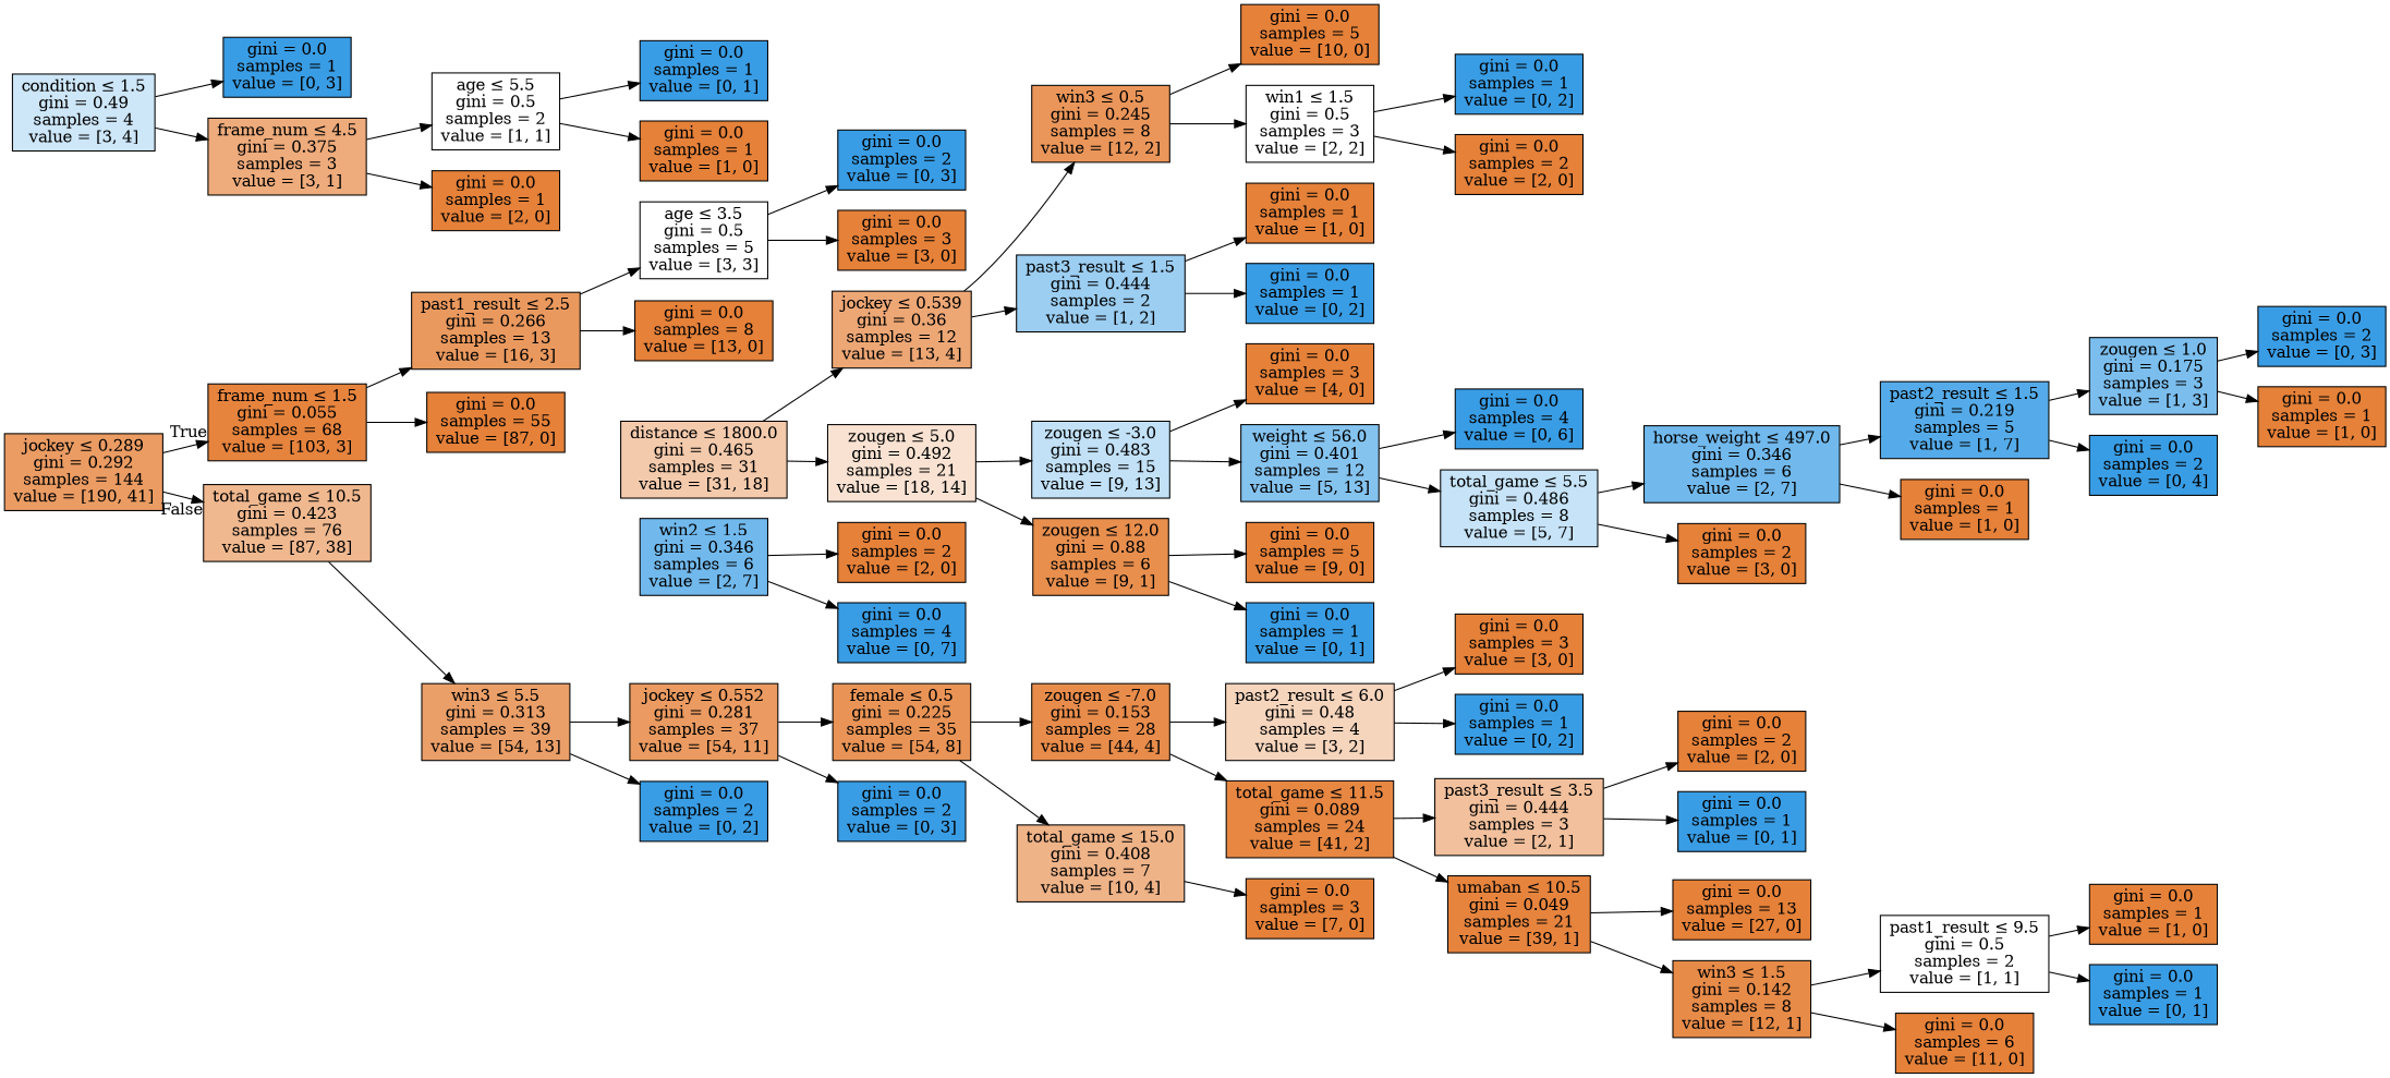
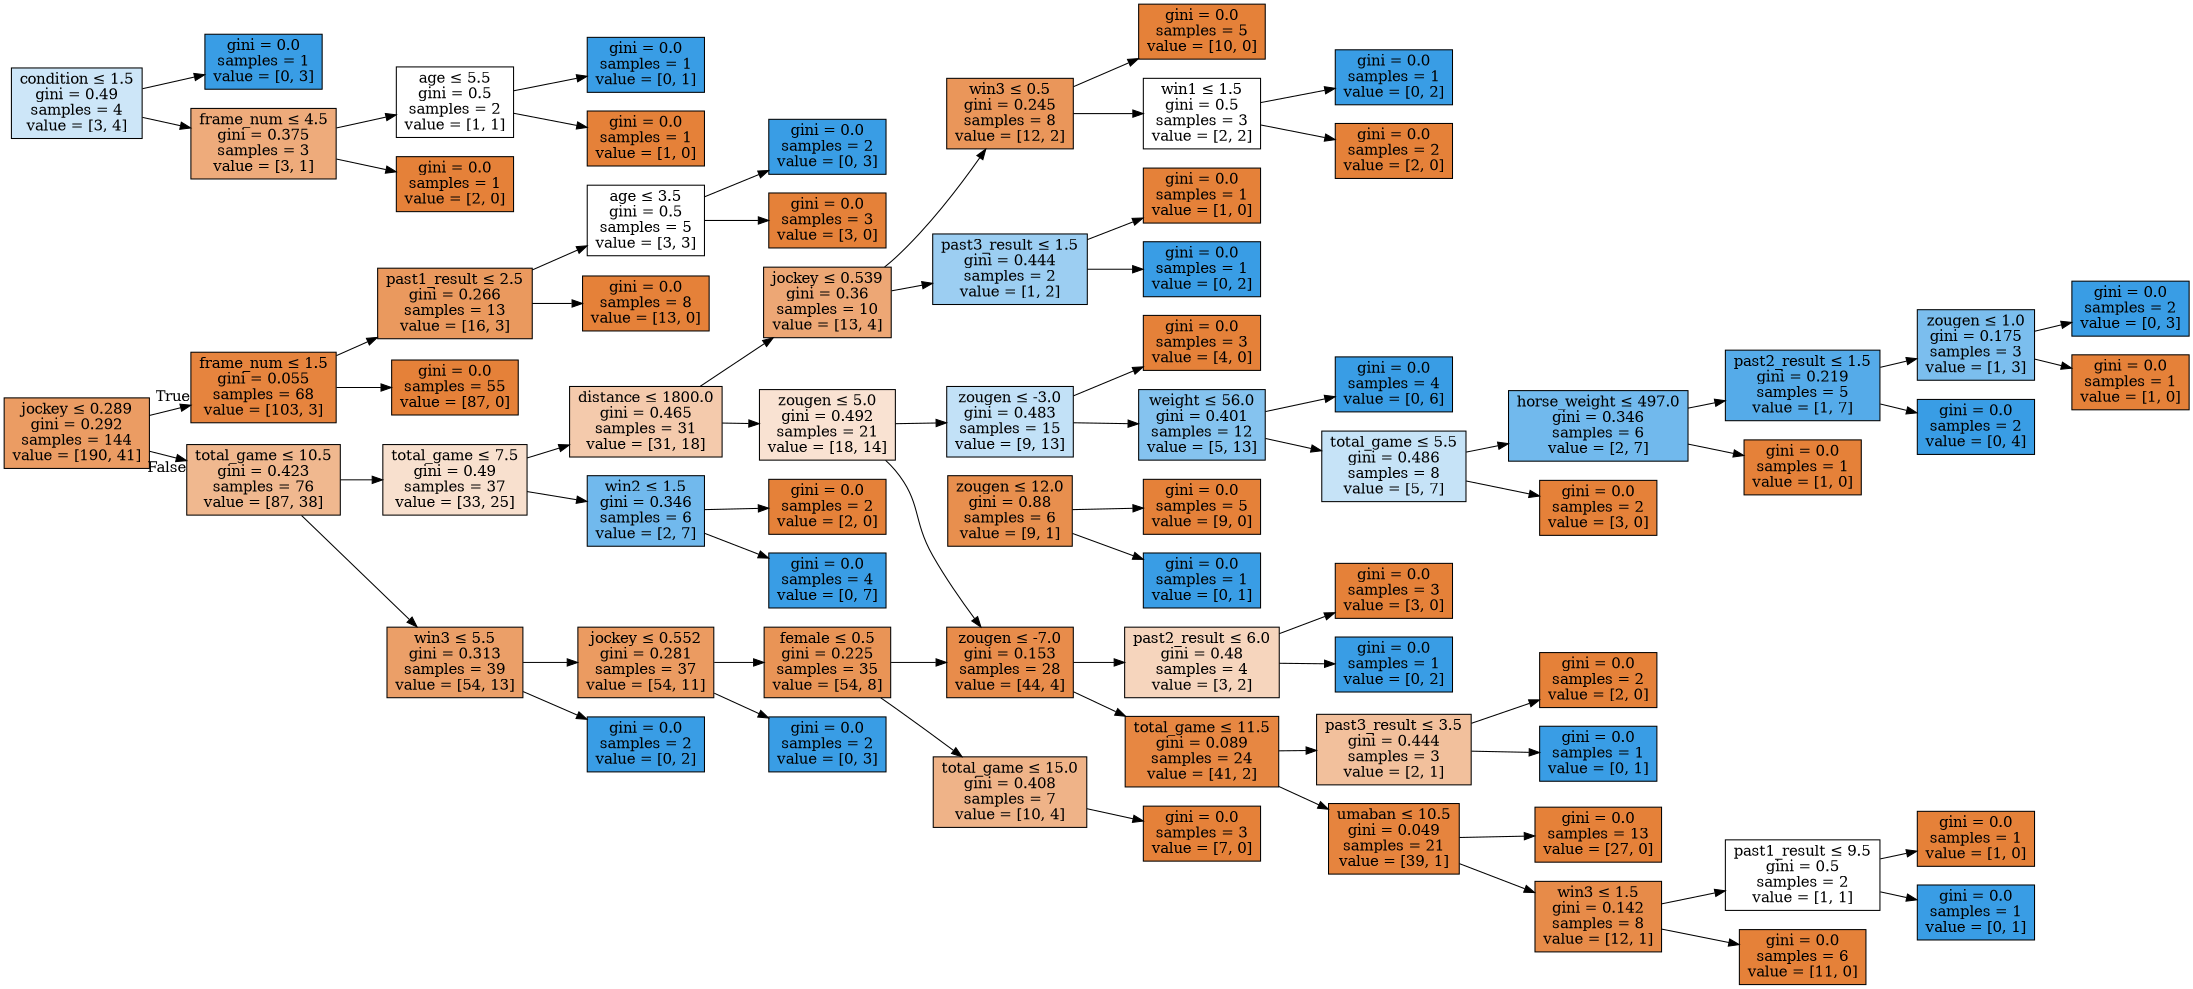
  digraph {
    rankdir=LR
    node [color=black fillcolor="#e58139ff" shape=box style=filled]
    n1 [fillcolor="#e58139c8" label=<jockey &le; 0.289<br/>gini = 0.292<br/>samples = 144<br/>value = [190, 41]>]
    n2 [fillcolor="#e58139f8" label=<frame_num &le; 1.5<br/>gini = 0.055<br/>samples = 68<br/>value = [103, 3]>]
    n3 [fillcolor="#e5813990" label=<total_game &le; 10.5<br/>gini = 0.423<br/>samples = 76<br/>value = [87, 38]>]
    n4 [fillcolor="#e58139cf" label=<past1_result &le; 2.5<br/>gini = 0.266<br/>samples = 13<br/>value = [16, 3]>]
    n5 [label=<gini = 0.0<br/>samples = 55<br/>value = [87, 0]>]
+   n6 [fillcolor="#e581393e" label=<total_game &le; 7.5<br/>gini = 0.49<br/>samples = 37<br/>value = [33, 25]>]
    n7 [fillcolor="#e58139c2" label=<win3 &le; 5.5<br/>gini = 0.313<br/>samples = 39<br/>value = [54, 13]>]
    n8 [fillcolor="#e5813900" label=<age &le; 3.5<br/>gini = 0.5<br/>samples = 5<br/>value = [3, 3]>]
    n9 [label=<gini = 0.0<br/>samples = 8<br/>value = [13, 0]>]
    n10 [fillcolor="#399de5ff" label=<gini = 0.0<br/>samples = 2<br/>value = [0, 3]>]
    n11 [label=<gini = 0.0<br/>samples = 3<br/>value = [3, 0]>]
    n12 [fillcolor="#e581396b" label=<distance &le; 1800.0<br/>gini = 0.465<br/>samples = 31<br/>value = [31, 18]>]
    n13 [fillcolor="#399de5b6" label=<win2 &le; 1.5<br/>gini = 0.346<br/>samples = 6<br/>value = [2, 7]>]
    n14 [fillcolor="#e58139cb" label=<jockey &le; 0.552<br/>gini = 0.281<br/>samples = 37<br/>value = [54, 11]>]
    n15 [fillcolor="#399de5ff" label=<gini = 0.0<br/>samples = 2<br/>value = [0, 2]>]
-   n16 [fillcolor="#e58139b1" label=<jockey &le; 0.539<br/>gini = 0.36<br/>samples = 12<br/>value = [13, 4]>]
+   n16 [fillcolor="#e58139b1" label=<jockey &le; 0.539<br/>gini = 0.36<br/>samples = 10<br/>value = [13, 4]>]
    n17 [fillcolor="#e5813939" label=<zougen &le; 5.0<br/>gini = 0.492<br/>samples = 21<br/>value = [18, 14]>]
    n18 [label=<gini = 0.0<br/>samples = 2<br/>value = [2, 0]>]
    n19 [fillcolor="#399de5ff" label=<gini = 0.0<br/>samples = 4<br/>value = [0, 7]>]
    n20 [fillcolor="#e58139d4" label=<win3 &le; 0.5<br/>gini = 0.245<br/>samples = 8<br/>value = [12, 2]>]
    n21 [fillcolor="#399de57f" label=<past3_result &le; 1.5<br/>gini = 0.444<br/>samples = 2<br/>value = [1, 2]>]
    n22 [fillcolor="#399de54e" label=<zougen &le; -3.0<br/>gini = 0.483<br/>samples = 15<br/>value = [9, 13]>]
    n23 [fillcolor="#e58139e3" label=<zougen &le; 12.0<br/>gini = 0.88<br/>samples = 6<br/>value = [9, 1]>]
    n24 [label=<gini = 0.0<br/>samples = 5<br/>value = [10, 0]>]
    n25 [fillcolor="#e5813900" label=<win1 &le; 1.5<br/>gini = 0.5<br/>samples = 3<br/>value = [2, 2]>]
    n26 [label=<gini = 0.0<br/>samples = 1<br/>value = [1, 0]>]
    n27 [fillcolor="#399de5ff" label=<gini = 0.0<br/>samples = 1<br/>value = [0, 2]>]
    n28 [fillcolor="#399de5ff" label=<gini = 0.0<br/>samples = 1<br/>value = [0, 2]>]
    n29 [label=<gini = 0.0<br/>samples = 2<br/>value = [2, 0]>]
    n30 [label=<gini = 0.0<br/>samples = 3<br/>value = [4, 0]>]
    n31 [fillcolor="#399de59d" label=<weight &le; 56.0<br/>gini = 0.401<br/>samples = 12<br/>value = [5, 13]>]
    n32 [label=<gini = 0.0<br/>samples = 5<br/>value = [9, 0]>]
    n33 [fillcolor="#399de5ff" label=<gini = 0.0<br/>samples = 1<br/>value = [0, 1]>]
    n34 [fillcolor="#399de5ff" label=<gini = 0.0<br/>samples = 4<br/>value = [0, 6]>]
    n35 [fillcolor="#399de549" label=<total_game &le; 5.5<br/>gini = 0.486<br/>samples = 8<br/>value = [5, 7]>]
    n36 [fillcolor="#399de5b6" label=<horse_weight &le; 497.0<br/>gini = 0.346<br/>samples = 6<br/>value = [2, 7]>]
    n37 [label=<gini = 0.0<br/>samples = 2<br/>value = [3, 0]>]
    n38 [fillcolor="#399de5db" label=<past2_result &le; 1.5<br/>gini = 0.219<br/>samples = 5<br/>value = [1, 7]>]
    n39 [label=<gini = 0.0<br/>samples = 1<br/>value = [1, 0]>]
    n40 [fillcolor="#399de5aa" label=<zougen &le; 1.0<br/>gini = 0.175<br/>samples = 3<br/>value = [1, 3]>]
    n41 [fillcolor="#399de5ff" label=<gini = 0.0<br/>samples = 2<br/>value = [0, 4]>]
    n42 [fillcolor="#399de5ff" label=<gini = 0.0<br/>samples = 2<br/>value = [0, 3]>]
    n43 [label=<gini = 0.0<br/>samples = 1<br/>value = [1, 0]>]
    n44 [fillcolor="#e58139d9" label=<female &le; 0.5<br/>gini = 0.225<br/>samples = 35<br/>value = [54, 8]>]
    n45 [fillcolor="#399de5ff" label=<gini = 0.0<br/>samples = 2<br/>value = [0, 3]>]
    n46 [fillcolor="#e58139e8" label=<zougen &le; -7.0<br/>gini = 0.153<br/>samples = 28<br/>value = [44, 4]>]
    n47 [fillcolor="#e5813999" label=<total_game &le; 15.0<br/>gini = 0.408<br/>samples = 7<br/>value = [10, 4]>]
    n48 [fillcolor="#e5813955" label=<past2_result &le; 6.0<br/>gini = 0.48<br/>samples = 4<br/>value = [3, 2]>]
    n49 [fillcolor="#e58139f3" label=<total_game &le; 11.5<br/>gini = 0.089<br/>samples = 24<br/>value = [41, 2]>]
    n50 [label=<gini = 0.0<br/>samples = 3<br/>value = [7, 0]>]
    n51 [label=<gini = 0.0<br/>samples = 3<br/>value = [3, 0]>]
    n52 [fillcolor="#399de5ff" label=<gini = 0.0<br/>samples = 1<br/>value = [0, 2]>]
    n53 [fillcolor="#e581397f" label=<past3_result &le; 3.5<br/>gini = 0.444<br/>samples = 3<br/>value = [2, 1]>]
    n54 [fillcolor="#e58139f8" label=<umaban &le; 10.5<br/>gini = 0.049<br/>samples = 21<br/>value = [39, 1]>]
    n55 [label=<gini = 0.0<br/>samples = 2<br/>value = [2, 0]>]
    n56 [fillcolor="#399de5ff" label=<gini = 0.0<br/>samples = 1<br/>value = [0, 1]>]
    n57 [label=<gini = 0.0<br/>samples = 13<br/>value = [27, 0]>]
    n58 [fillcolor="#e58139ea" label=<win3 &le; 1.5<br/>gini = 0.142<br/>samples = 8<br/>value = [12, 1]>]
    n59 [fillcolor="#e5813900" label=<past1_result &le; 9.5<br/>gini = 0.5<br/>samples = 2<br/>value = [1, 1]>]
    n60 [label=<gini = 0.0<br/>samples = 6<br/>value = [11, 0]>]
    n61 [label=<gini = 0.0<br/>samples = 1<br/>value = [1, 0]>]
    n62 [fillcolor="#399de5ff" label=<gini = 0.0<br/>samples = 1<br/>value = [0, 1]>]
    n63 [fillcolor="#399de540" label=<condition &le; 1.5<br/>gini = 0.49<br/>samples = 4<br/>value = [3, 4]>]
    n64 [fillcolor="#399de5ff" label=<gini = 0.0<br/>samples = 1<br/>value = [0, 3]>]
    n65 [fillcolor="#e58139aa" label=<frame_num &le; 4.5<br/>gini = 0.375<br/>samples = 3<br/>value = [3, 1]>]
    n66 [fillcolor="#e5813900" label=<age &le; 5.5<br/>gini = 0.5<br/>samples = 2<br/>value = [1, 1]>]
    n67 [label=<gini = 0.0<br/>samples = 1<br/>value = [2, 0]>]
    n68 [fillcolor="#399de5ff" label=<gini = 0.0<br/>samples = 1<br/>value = [0, 1]>]
    n69 [label=<gini = 0.0<br/>samples = 1<br/>value = [1, 0]>]
    n1 -> n2 [headlabel=True labelangle=45 labeldistance=2.5]
    n1 -> n3 [headlabel=False labelangle=-45 labeldistance=2.5]
    n2 -> n4
    n2 -> n5
+   n3 -> n6
    n3 -> n7
    n4 -> n8
    n4 -> n9
+   n6 -> n12
+   n6 -> n13
    n7 -> n14
    n7 -> n15
    n8 -> n10
    n8 -> n11
    n12 -> n16
    n12 -> n17
    n13 -> n18
    n13 -> n19
    n14 -> n44
    n14 -> n45
    n16 -> n20
    n16 -> n21
    n17 -> n22
-   n17 -> n23
+   n17 -> n46
    n20 -> n24
    n20 -> n25
    n21 -> n26
    n21 -> n27
    n22 -> n30
    n22 -> n31
    n23 -> n32
    n23 -> n33
    n25 -> n28
    n25 -> n29
    n31 -> n34
    n31 -> n35
    n35 -> n36
    n35 -> n37
    n36 -> n38
    n36 -> n39
    n38 -> n40
    n38 -> n41
    n40 -> n42
    n40 -> n43
    n44 -> n46
    n44 -> n47
    n46 -> n48
    n46 -> n49
    n47 -> n50
    n48 -> n51
    n48 -> n52
    n49 -> n53
    n49 -> n54
    n53 -> n55
    n53 -> n56
    n54 -> n57
    n54 -> n58
    n58 -> n59
    n58 -> n60
    n59 -> n61
    n59 -> n62
    n63 -> n64
    n63 -> n65
    n65 -> n66
    n65 -> n67
    n66 -> n68
    n66 -> n69
  }
